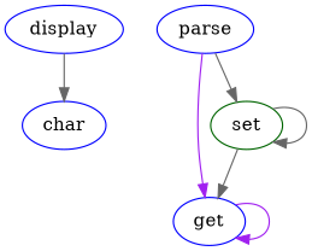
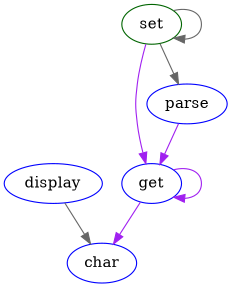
  digraph {
    node [color=blue]
    edge [color=gray40]
    display
    char
    get
    parse
    set [color=darkgreen]
    display -> char
+   get -> char [color=purple]
    get -> get [color=purple]
    parse -> get [color=purple]
-   parse -> set
-   set -> get
+   set -> parse
+   set -> get [color=purple]
    set -> set
  }
